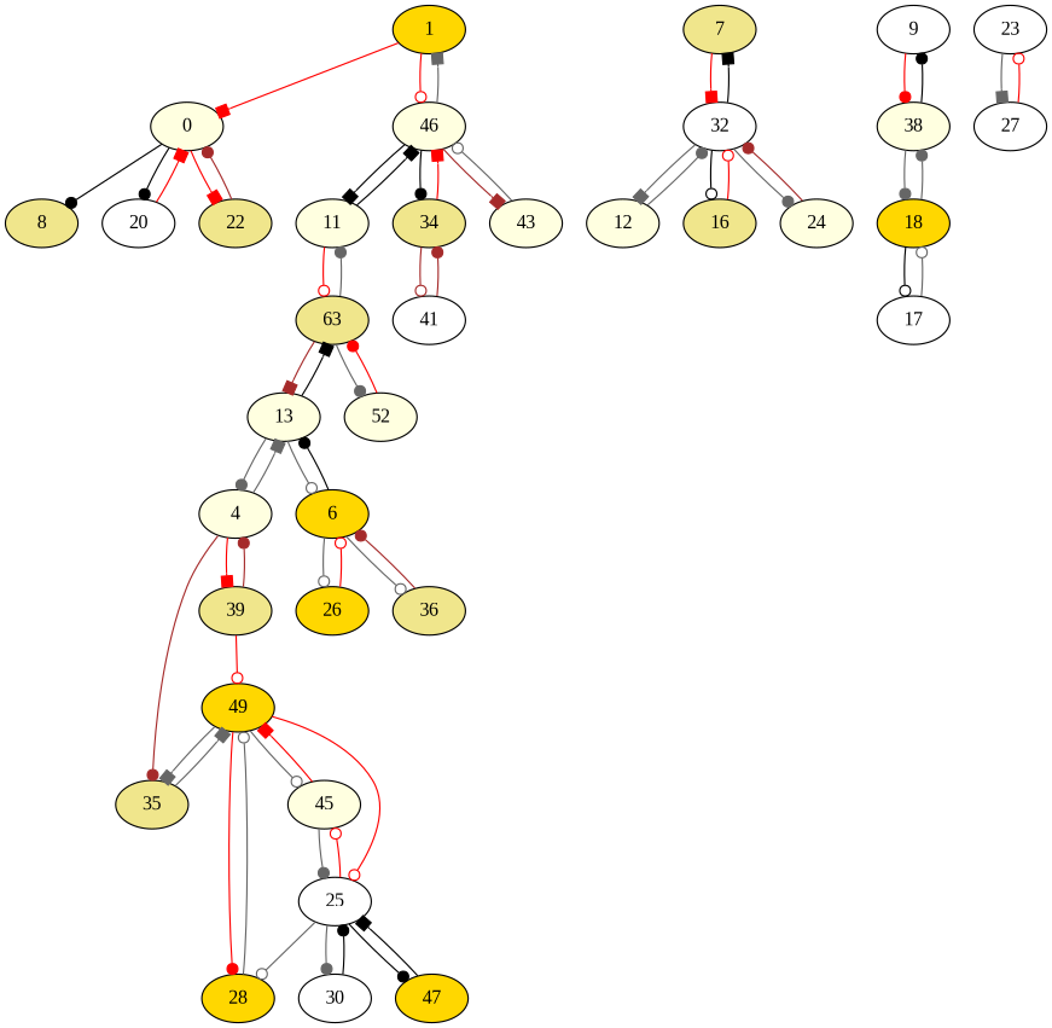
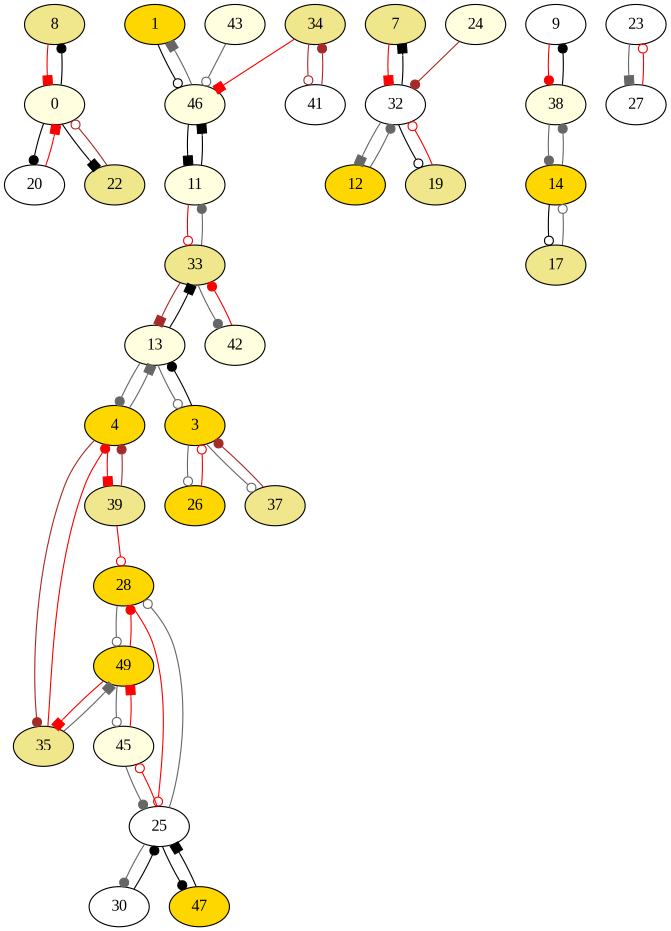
  digraph {
    fontname="Liberation Serif"
    node [fillcolor=lightyellow fontname="Liberation Serif" style=filled]
    edge [arrowhead=dot color=gray40 fontname="Liberation Serif"]
    8 [fillcolor=khaki]
    0
    20 [fillcolor=white]
    22 [fillcolor=khaki]
    1 [fillcolor=gold]
    46
    11
    34 [fillcolor=khaki]
    43
-   33 [fillcolor=khaki label=63]
+   33 [fillcolor=khaki]
    41 [fillcolor=white]
-   4
+   4 [fillcolor=gold]
    13
    35 [fillcolor=khaki]
    39 [fillcolor=khaki]
-   6 [fillcolor=gold]
+   6 [fillcolor=gold label=3]
    49 [fillcolor=gold]
    26 [fillcolor=gold]
-   37 [fillcolor=khaki label=36]
-   42 [label=52]
+   37 [fillcolor=khaki]
+   42
    28 [fillcolor=gold]
    45
    7 [fillcolor=khaki]
    32 [fillcolor=white]
-   12
-   19 [fillcolor=khaki label=16]
+   12 [fillcolor=gold]
+   19 [fillcolor=khaki]
    24
    9 [fillcolor=white]
    38
-   14 [fillcolor=gold label=18]
-   17 [fillcolor=white]
+   14 [fillcolor=gold]
+   17 [fillcolor=khaki]
    23 [fillcolor=white]
    27 [fillcolor=white]
    25 [fillcolor=white]
    30 [fillcolor=white]
    47 [fillcolor=gold]
-   1 -> 0 [arrowhead=box color=red]
+   8 -> 0 [arrowhead=box color=red]
    0 -> 8 [color=black]
    0 -> 20 [color=black]
-   0 -> 22 [arrowhead=box color=red]
+   0 -> 22 [arrowhead=box color=black]
    20 -> 0 [arrowhead=box color=red]
-   22 -> 0 [color=brown]
-   1 -> 46 [arrowhead=odot color=red]
+   22 -> 0 [arrowhead=odot color=brown]
+   1 -> 46 [arrowhead=odot color=black]
    46 -> 1 [arrowhead=box]
    46 -> 11 [arrowhead=box color=black]
-   46 -> 34 [color=black]
-   46 -> 43 [arrowhead=box color=brown]
    11 -> 46 [arrowhead=box color=black]
    11 -> 33 [arrowhead=odot color=red]
    34 -> 46 [arrowhead=box color=red]
    34 -> 41 [arrowhead=odot color=brown]
    43 -> 46 [arrowhead=odot]
    33 -> 11
    33 -> 13 [arrowhead=box color=brown]
    33 -> 42
    41 -> 34 [color=brown]
    4 -> 13 [arrowhead=box]
    4 -> 35 [color=brown]
    4 -> 39 [arrowhead=box color=red]
    13 -> 33 [arrowhead=box color=black]
    13 -> 4
    13 -> 6 [arrowhead=odot]
+   35 -> 4 [color=red]
    35 -> 49 [arrowhead=box]
    39 -> 4 [color=brown]
-   39 -> 49 [arrowhead=odot color=red]
+   39 -> 28 [arrowhead=odot color=red]
    6 -> 13 [color=black]
    6 -> 26 [arrowhead=odot]
    6 -> 37 [arrowhead=odot]
-   49 -> 35 [arrowhead=box]
+   49 -> 35 [arrowhead=box color=red]
    49 -> 28 [color=red]
    49 -> 45 [arrowhead=odot]
    26 -> 6 [arrowhead=odot color=red]
    37 -> 6 [color=brown]
    42 -> 33 [color=red]
    28 -> 49 [arrowhead=odot]
-   49 -> 25 [arrowhead=odot color=red]
+   28 -> 25 [arrowhead=odot color=red]
    45 -> 49 [arrowhead=box color=red]
    45 -> 25
    7 -> 32 [arrowhead=box color=red]
    32 -> 7 [arrowhead=box color=black]
    32 -> 12 [arrowhead=box]
    32 -> 19 [arrowhead=odot color=black]
-   32 -> 24
    12 -> 32
    19 -> 32 [arrowhead=odot color=red]
    24 -> 32 [color=brown]
    9 -> 38 [color=red]
    38 -> 9 [color=black]
    38 -> 14
    14 -> 38
    14 -> 17 [arrowhead=odot color=black]
    17 -> 14 [arrowhead=odot]
    23 -> 27 [arrowhead=box]
    27 -> 23 [arrowhead=odot color=red]
    25 -> 28 [arrowhead=odot]
    25 -> 45 [arrowhead=odot color=red]
    25 -> 30
    25 -> 47 [color=black]
    30 -> 25 [color=black]
    47 -> 25 [arrowhead=box color=black]
  }
